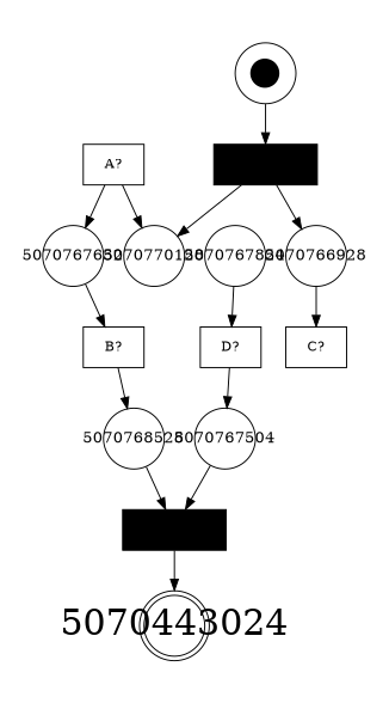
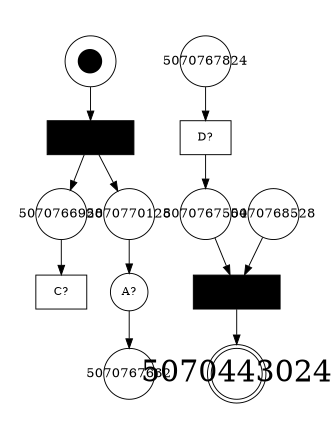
  digraph {
    bgcolor=white
    rankdir=TB
    node [shape=circle fixedsize=true]
    edge [arrowhead=normal fontsize=12]
    5070266192 [fillcolor=black fontsize=12 shape=box style=filled fixedsize=""]
    5070766928 [width=0.75]
    5070770128 [width=0.75]
    n4 [fontsize=12 label="C?" shape=box fixedsize=""]
-   n5 [fontsize=12 label="A?" shape=box fixedsize=""]
+   n5 [fontsize=12 label="A?" fixedsize=""]
    5070766992 [fillcolor=black fontsize=12 shape=box style=filled fixedsize=""]
    5070443024 [fontsize=32 shape=doublecircle width=0.75]
    5070767824 [width=0.75]
    n9 [fontsize=12 label="D?" shape=box fixedsize=""]
    5070767504 [width=0.75]
    5070767632 [width=0.75]
-   n12 [fontsize=12 label="B?" shape=box fixedsize=""]
    5070768528 [width=0.75]
    n14 [fontsize=34 label=<&#9679;> width=0.75]
    5070266192 -> 5070766928
    5070266192 -> 5070770128
    5070766928 -> n4
-   n5 -> 5070770128
+   5070770128 -> n5
    n5 -> 5070767632
    5070766992 -> 5070443024
    5070767824 -> n9
    n9 -> 5070767504
    5070767504 -> 5070766992
-   5070767632 -> n12
-   n12 -> 5070768528
    5070768528 -> 5070766992
    n14 -> 5070266192
  }
